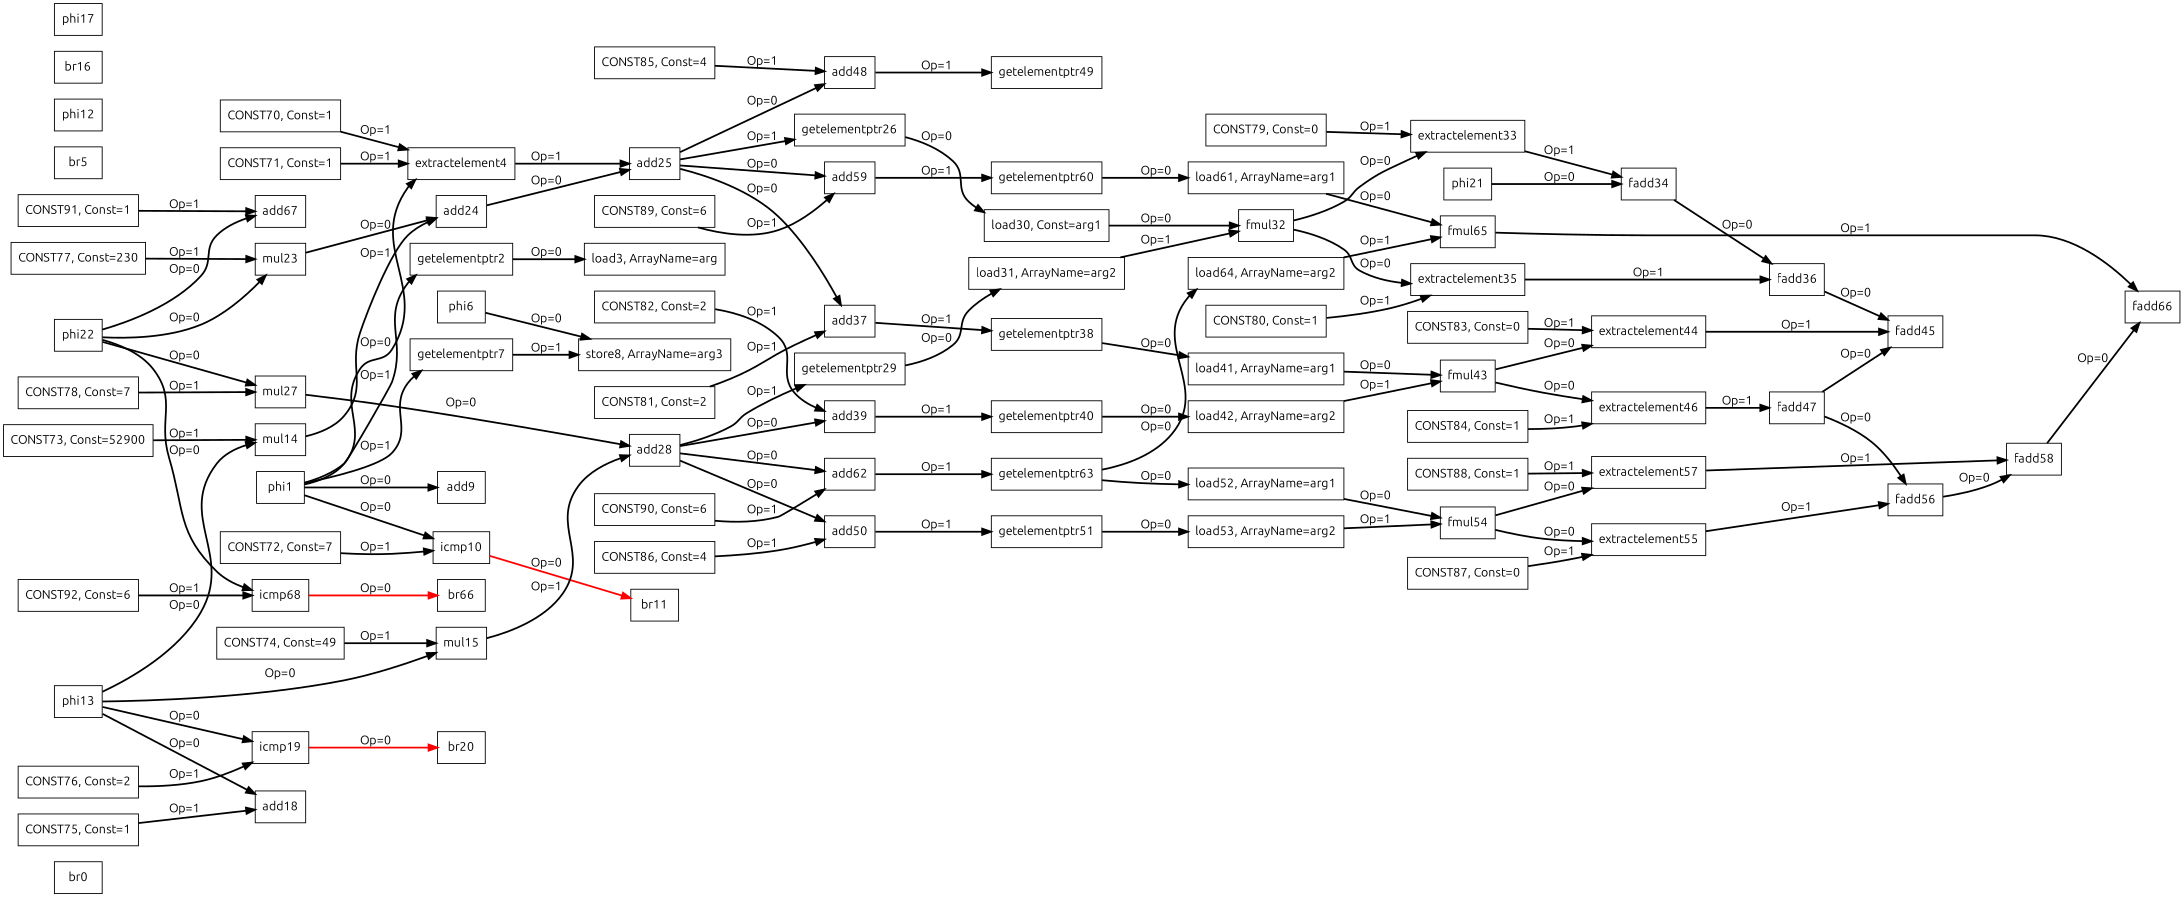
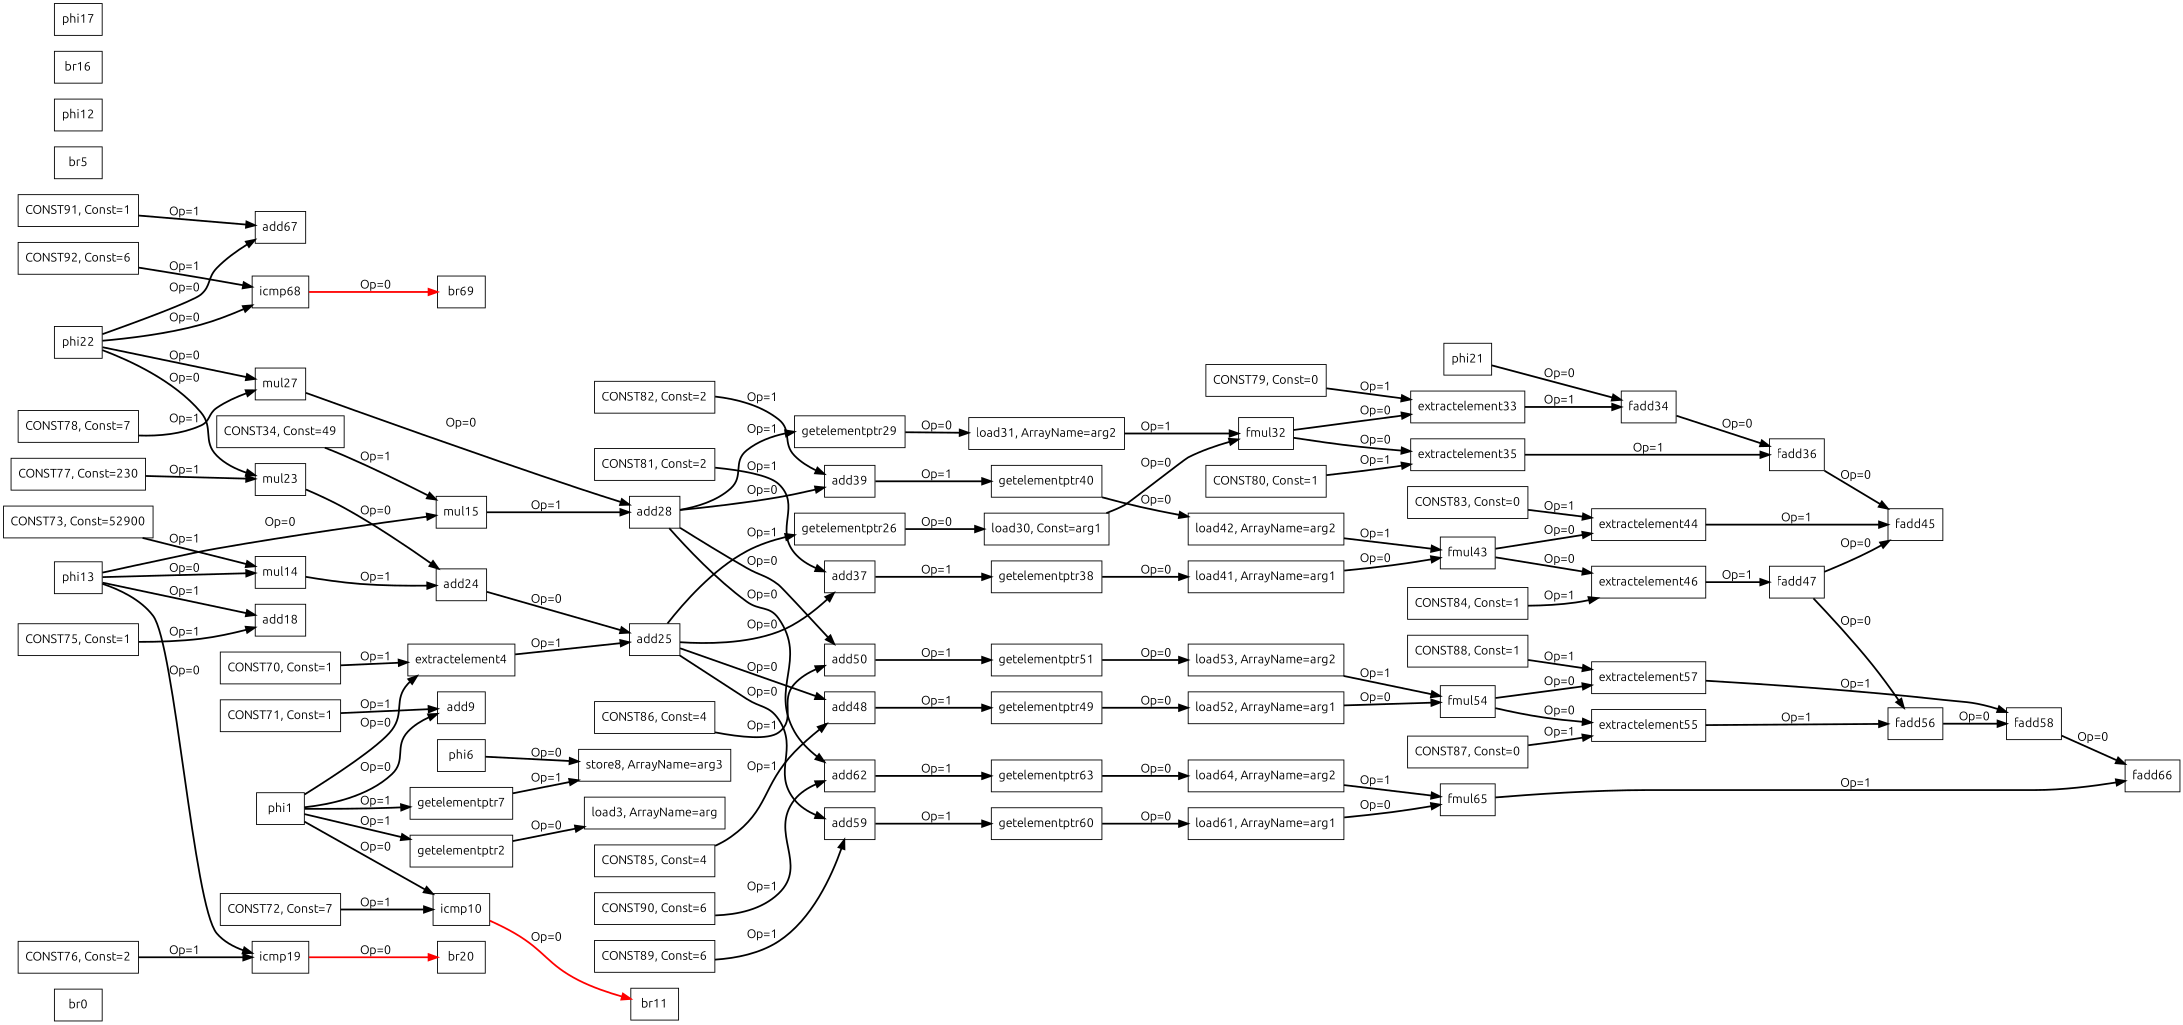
  digraph {
    fontname=Ubuntu
    rankdir=LR
    node [color=black fontname=Ubuntu shape=box]
    edge [color=black fontname=Ubuntu style=bold]
    n1 [label=br0]
    n2 [label=phi1]
    n3 [label=getelementptr2]
    n4 [label=extractelement4]
    n5 [label=getelementptr7]
    n6 [label=add9]
    n7 [label=icmp10]
    n8 [label="load3, ArrayName=arg"]
    n9 [label=add25]
    n10 [label="store8, ArrayName=arg3"]
    n11 [label=br11]
    n12 [label=getelementptr26]
    n13 [label=add37]
    n14 [label=add48]
    n15 [label=add59]
    n16 [label=br5]
    n17 [label=phi6]
    n18 [label=phi12]
    n19 [label=phi13]
    n20 [label=mul14]
    n21 [label=mul15]
    n22 [label=add18]
    n23 [label=icmp19]
    n24 [label=add24]
    n25 [label=add28]
    n26 [label=br20]
    n27 [label=getelementptr29]
    n28 [label=add39]
    n29 [label=add50]
    n30 [label=add62]
    n31 [label=br16]
    n32 [label=phi17]
    n33 [label=phi21]
    n34 [label=fadd34]
    n35 [label=fadd36]
    n36 [label=phi22]
    n37 [label=mul23]
    n38 [label=mul27]
    n39 [label=add67]
    n40 [label=icmp68]
-   n41 [label=br66]
+   n41 [label=br69]
    n42 [label="load30, Const=arg1"]
    n43 [label=getelementptr38]
    n44 [label=getelementptr49]
    n45 [label=getelementptr60]
    n46 [label=fmul32]
    n47 [label="load31, ArrayName=arg2"]
    n48 [label=getelementptr40]
    n49 [label=getelementptr51]
    n50 [label=getelementptr63]
    n51 [label=extractelement33]
    n52 [label=extractelement35]
    n53 [label=fadd45]
    n54 [label="load41, ArrayName=arg1"]
    n55 [label=fmul43]
    n56 [label="load42, ArrayName=arg2"]
    n57 [label=extractelement44]
    n58 [label=extractelement46]
    n59 [label=fadd47]
    n60 [label=fadd56]
    n61 [label=fadd58]
    n62 [label="load52, ArrayName=arg1"]
    n63 [label=fmul54]
    n64 [label="load53, ArrayName=arg2"]
    n65 [label=extractelement55]
    n66 [label=extractelement57]
    n67 [label=fadd66]
    n68 [label="load61, ArrayName=arg1"]
    n69 [label=fmul65]
    n70 [label="load64, ArrayName=arg2"]
    n71 [label="CONST70, Const=1"]
    n72 [label="CONST71, Const=1"]
    n73 [label="CONST72, Const=7"]
    n74 [label="CONST73, Const=52900"]
-   n75 [label="CONST74, Const=49"]
+   n75 [label="CONST34, Const=49"]
    n76 [label="CONST75, Const=1"]
    n77 [label="CONST76, Const=2"]
    n78 [label="CONST77, Const=230"]
    n79 [label="CONST78, Const=7"]
    n80 [label="CONST79, Const=0"]
    n81 [label="CONST80, Const=1"]
    n82 [label="CONST81, Const=2"]
    n83 [label="CONST82, Const=2"]
    n84 [label="CONST83, Const=0"]
    n85 [label="CONST84, Const=1"]
    n86 [label="CONST85, Const=4"]
    n87 [label="CONST86, Const=4"]
    n88 [label="CONST87, Const=0"]
    n89 [label="CONST88, Const=1"]
    n90 [label="CONST89, Const=6"]
    n91 [label="CONST90, Const=6"]
    n92 [label="CONST91, Const=1"]
    n93 [label="CONST92, Const=6"]
    n2 -> n3 [label="Op=1"]
    n2 -> n4 [label="Op=0"]
    n2 -> n5 [label="Op=1"]
    n2 -> n6 [label="Op=0"]
    n2 -> n7 [label="Op=0"]
    n3 -> n8 [label="Op=0"]
    n4 -> n9 [label="Op=1"]
    n5 -> n10 [label="Op=1"]
    n7 -> n11 [color=red label="Op=0"]
    n9 -> n12 [label="Op=1"]
    n9 -> n13 [label="Op=0"]
    n9 -> n14 [label="Op=0"]
    n9 -> n15 [label="Op=0"]
    n12 -> n42 [label="Op=0"]
    n13 -> n43 [label="Op=1"]
    n14 -> n44 [label="Op=1"]
    n15 -> n45 [label="Op=1"]
    n17 -> n10 [label="Op=0"]
    n19 -> n20 [label="Op=0"]
    n19 -> n21 [label="Op=0"]
-   n19 -> n22 [label="Op=0"]
+   n19 -> n22 [label="Op=1"]
    n19 -> n23 [label="Op=0"]
    n20 -> n24 [label="Op=1"]
    n21 -> n25 [label="Op=1"]
    n23 -> n26 [color=red label="Op=0"]
    n24 -> n9 [label="Op=0"]
    n25 -> n27 [label="Op=1"]
    n25 -> n28 [label="Op=0"]
    n25 -> n29 [label="Op=0"]
    n25 -> n30 [label="Op=0"]
    n27 -> n47 [label="Op=0"]
    n28 -> n48 [label="Op=1"]
    n29 -> n49 [label="Op=1"]
    n30 -> n50 [label="Op=1"]
    n33 -> n34 [label="Op=0"]
    n34 -> n35 [label="Op=0"]
    n35 -> n53 [label="Op=0"]
    n36 -> n37 [label="Op=0"]
    n36 -> n38 [label="Op=0"]
    n36 -> n39 [label="Op=0"]
    n36 -> n40 [label="Op=0"]
    n37 -> n24 [label="Op=0"]
    n38 -> n25 [label="Op=0"]
    n40 -> n41 [color=red label="Op=0"]
    n42 -> n46 [label="Op=0"]
    n43 -> n54 [label="Op=0"]
-   n50 -> n62 [label="Op=0"]
+   n44 -> n62 [label="Op=0"]
    n45 -> n68 [label="Op=0"]
    n46 -> n51 [label="Op=0"]
    n46 -> n52 [label="Op=0"]
    n47 -> n46 [label="Op=1"]
    n48 -> n56 [label="Op=0"]
    n49 -> n64 [label="Op=0"]
    n50 -> n70 [label="Op=0"]
    n51 -> n34 [label="Op=1"]
    n52 -> n35 [label="Op=1"]
    n54 -> n55 [label="Op=0"]
    n55 -> n57 [label="Op=0"]
    n55 -> n58 [label="Op=0"]
    n56 -> n55 [label="Op=1"]
    n57 -> n53 [label="Op=1"]
    n58 -> n59 [label="Op=1"]
    n59 -> n53 [label="Op=0"]
    n59 -> n60 [label="Op=0"]
    n60 -> n61 [label="Op=0"]
    n61 -> n67 [label="Op=0"]
    n62 -> n63 [label="Op=0"]
    n63 -> n65 [label="Op=0"]
    n63 -> n66 [label="Op=0"]
    n64 -> n63 [label="Op=1"]
    n65 -> n60 [label="Op=1"]
    n66 -> n61 [label="Op=1"]
    n68 -> n69 [label="Op=0"]
    n69 -> n67 [label="Op=1"]
    n70 -> n69 [label="Op=1"]
    n71 -> n4 [label="Op=1"]
-   n72 -> n4 [label="Op=1"]
+   n72 -> n6 [label="Op=1"]
    n73 -> n7 [label="Op=1"]
    n74 -> n20 [label="Op=1"]
    n75 -> n21 [label="Op=1"]
    n76 -> n22 [label="Op=1"]
    n77 -> n23 [label="Op=1"]
    n78 -> n37 [label="Op=1"]
    n79 -> n38 [label="Op=1"]
    n80 -> n51 [label="Op=1"]
    n81 -> n52 [label="Op=1"]
    n82 -> n13 [label="Op=1"]
    n83 -> n28 [label="Op=1"]
    n84 -> n57 [label="Op=1"]
    n85 -> n58 [label="Op=1"]
    n86 -> n14 [label="Op=1"]
    n87 -> n29 [label="Op=1"]
    n88 -> n65 [label="Op=1"]
    n89 -> n66 [label="Op=1"]
    n90 -> n15 [label="Op=1"]
    n91 -> n30 [label="Op=1"]
    n92 -> n39 [label="Op=1"]
    n93 -> n40 [label="Op=1"]
  }
